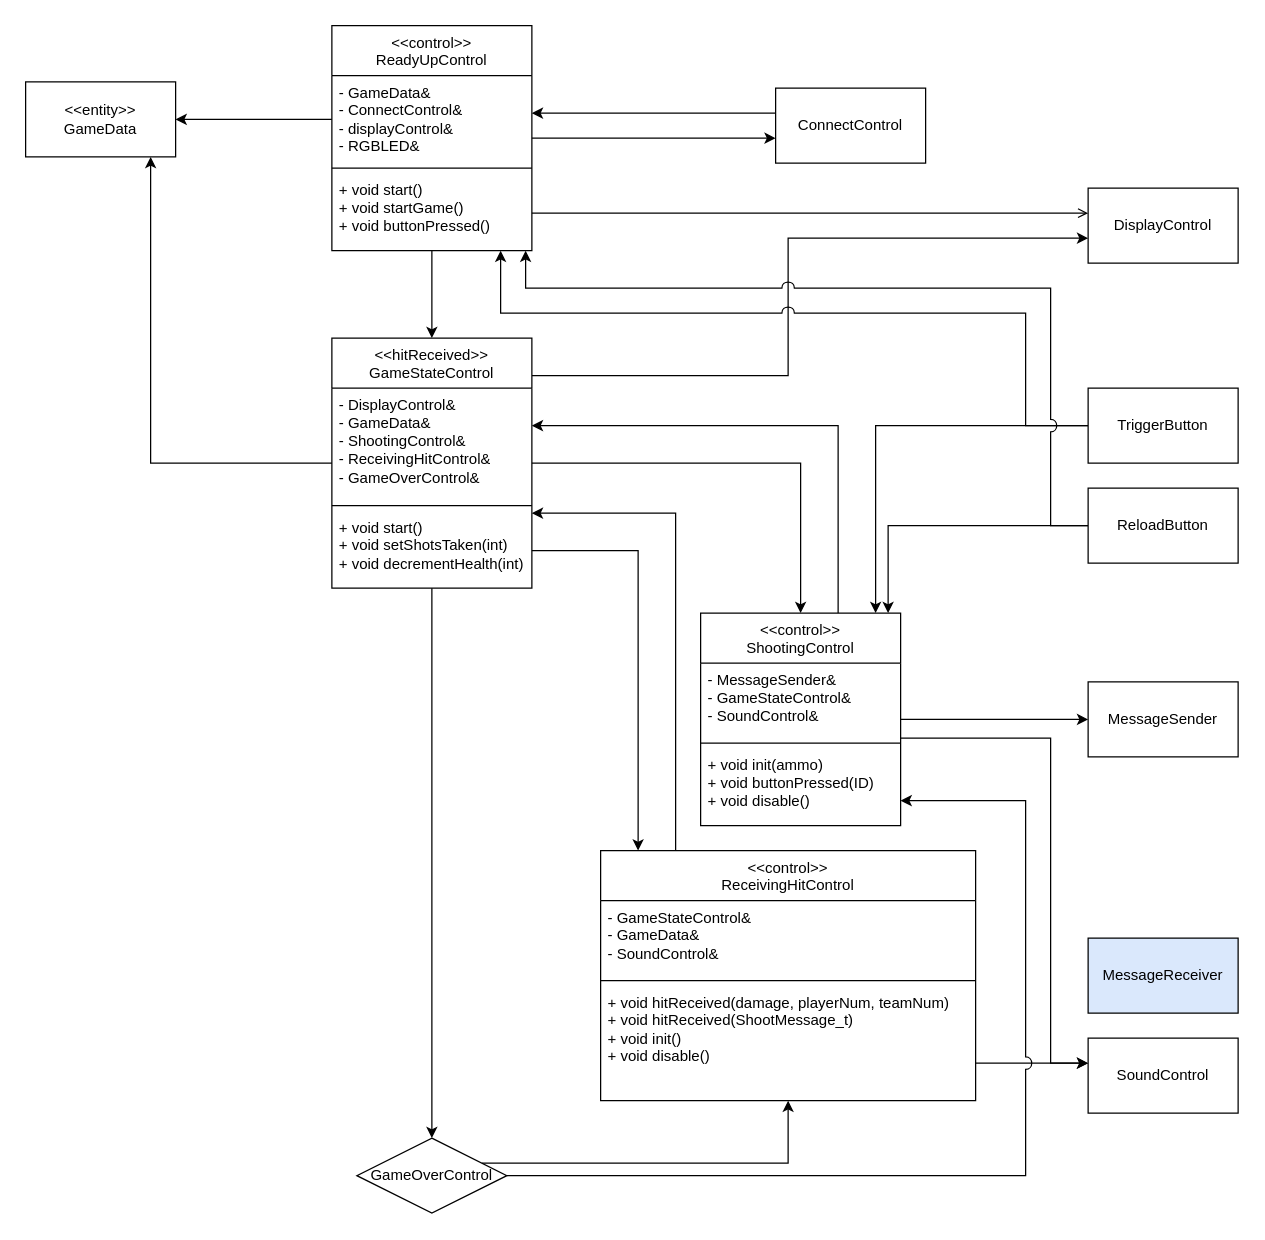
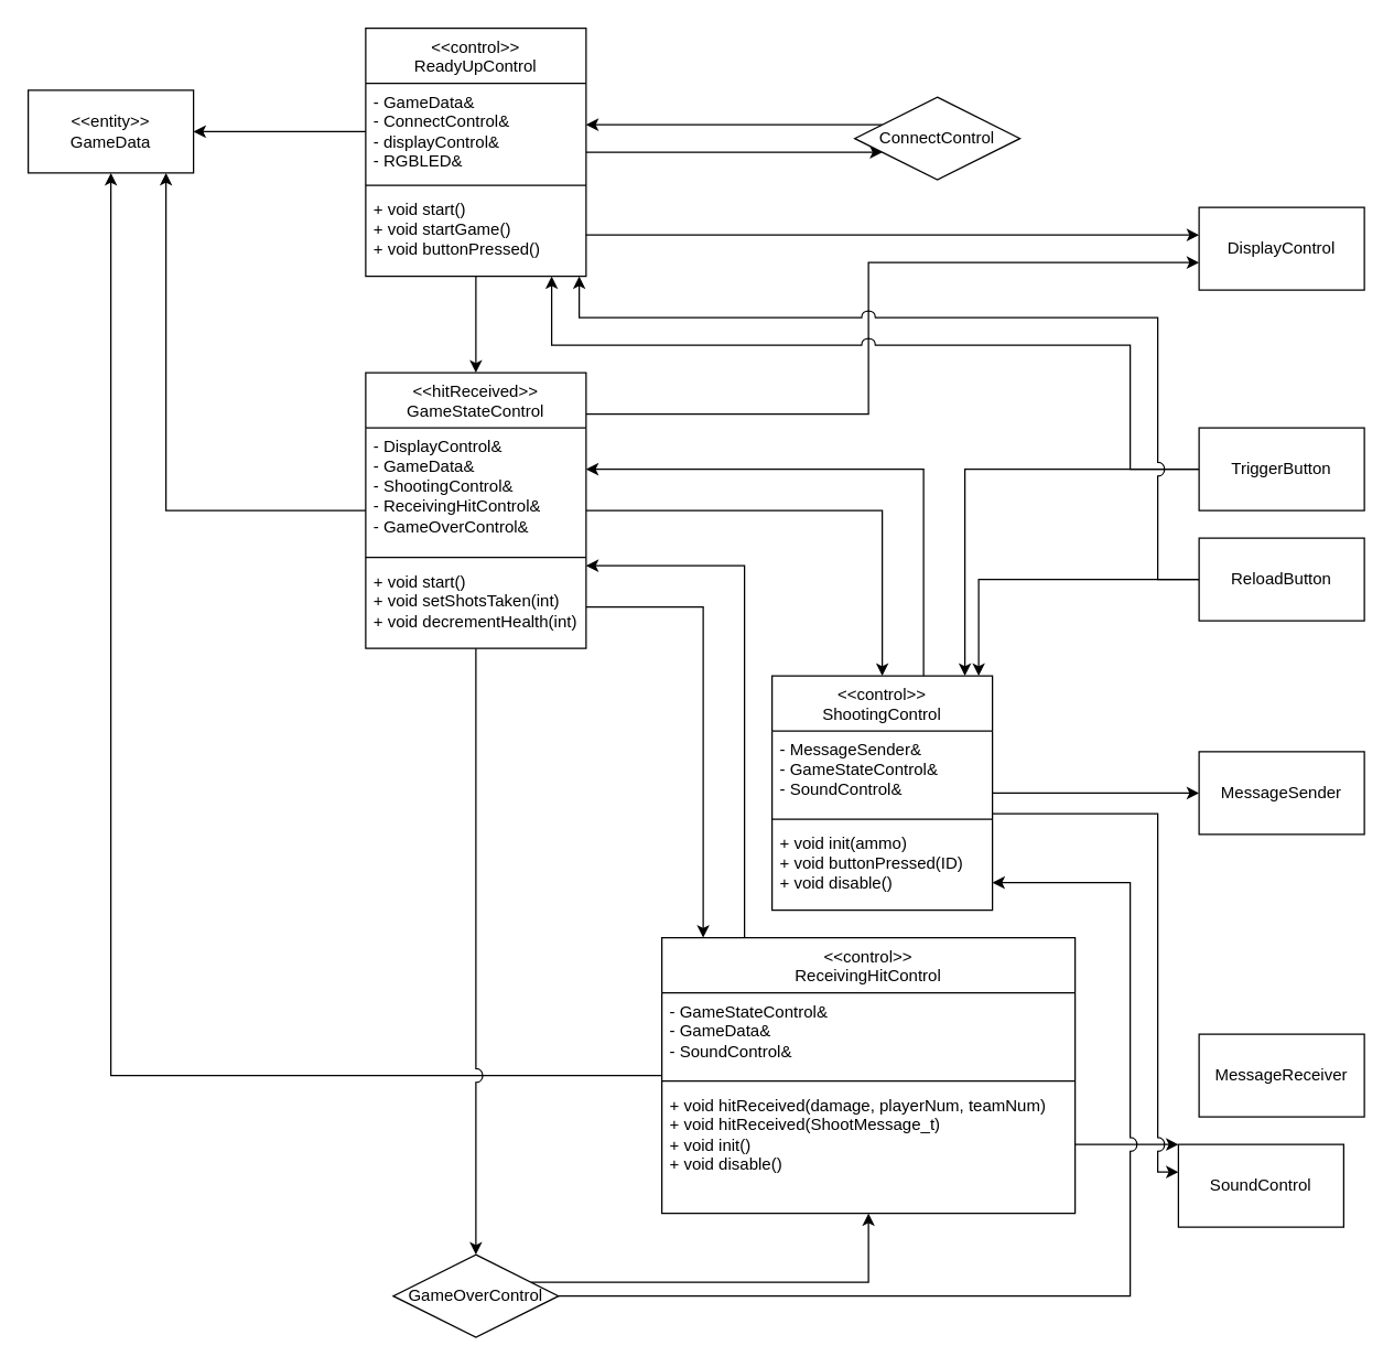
  <mxCell id="0" />
  <mxCell id="1" parent="0" />
  <mxCell id="2" style="edgeStyle=orthogonalEdgeStyle;rounded=0;orthogonalLoop=1;jettySize=auto;html=1;" parent="1" source="5" target="28" edge="1"><mxGeometry relative="1" as="geometry"><Array as="points"><mxPoint x="540" y="410" /></Array></mxGeometry></mxCell>
+ <mxCell id="3" style="edgeStyle=orthogonalEdgeStyle;rounded=0;orthogonalLoop=1;jettySize=auto;html=1;" parent="1" source="5" target="34" edge="1"><mxGeometry relative="1" as="geometry" /></mxCell>
  <mxCell id="4" style="edgeStyle=orthogonalEdgeStyle;rounded=0;orthogonalLoop=1;jettySize=auto;html=1;" parent="1" source="5" target="48" edge="1"><mxGeometry relative="1" as="geometry"><Array as="points"><mxPoint x="860" y="850" /><mxPoint x="860" y="850" /></Array></mxGeometry></mxCell>
  <mxCell id="5" value="&lt;span style=&quot;font-weight: 400;&quot;&gt;&amp;lt;&amp;lt;control&amp;gt;&amp;gt;&lt;br&gt;ReceivingHitControl&lt;br&gt;&lt;/span&gt;" style="swimlane;fontStyle=1;align=center;verticalAlign=top;childLayout=stackLayout;horizontal=1;startSize=40;horizontalStack=0;resizeParent=1;resizeParentMax=0;resizeLast=0;collapsible=1;marginBottom=0;whiteSpace=wrap;html=1;" parent="1" vertex="1"><mxGeometry x="480" y="680" width="300" height="200" as="geometry" /></mxCell>
  <mxCell id="6" value="- GameStateControl&amp;amp;&lt;br&gt;- GameData&amp;amp;&lt;br&gt;- SoundControl&amp;amp;&lt;br&gt;" style="text;strokeColor=none;fillColor=none;align=left;verticalAlign=top;spacingLeft=4;spacingRight=4;overflow=hidden;rotatable=0;points=[[0,0.5],[1,0.5]];portConstraint=eastwest;whiteSpace=wrap;html=1;" parent="5" vertex="1"><mxGeometry y="40" width="300" height="60" as="geometry" /></mxCell>
  <mxCell id="7" value="" style="line;strokeWidth=1;fillColor=none;align=left;verticalAlign=middle;spacingTop=-1;spacingLeft=3;spacingRight=3;rotatable=0;labelPosition=right;points=[];portConstraint=eastwest;strokeColor=inherit;" parent="5" vertex="1"><mxGeometry y="100" width="300" height="8" as="geometry" /></mxCell>
  <mxCell id="8" value="+ void hitReceived(damage, playerNum, teamNum)&lt;br&gt;+ void hitReceived(ShootMessage_t)&lt;br&gt;+ void init()&lt;br&gt;+ void disable()" style="text;strokeColor=none;fillColor=none;align=left;verticalAlign=top;spacingLeft=4;spacingRight=4;overflow=hidden;rotatable=0;points=[[0,0.5],[1,0.5]];portConstraint=eastwest;whiteSpace=wrap;html=1;" parent="5" vertex="1"><mxGeometry y="108" width="300" height="92" as="geometry" /></mxCell>
  <mxCell id="9" style="edgeStyle=orthogonalEdgeStyle;rounded=0;orthogonalLoop=1;jettySize=auto;html=1;" parent="1" source="12" target="28" edge="1"><mxGeometry relative="1" as="geometry" /></mxCell>
  <mxCell id="10" style="edgeStyle=orthogonalEdgeStyle;rounded=0;orthogonalLoop=1;jettySize=auto;html=1;" parent="1" source="12" target="33" edge="1"><mxGeometry relative="1" as="geometry"><Array as="points"><mxPoint x="580" y="110" /><mxPoint x="580" y="110" /></Array></mxGeometry></mxCell>
- <mxCell id="11" style="edgeStyle=orthogonalEdgeStyle;rounded=0;orthogonalLoop=1;jettySize=auto;html=1;endArrow=open;" parent="1" source="12" target="38" edge="1"><mxGeometry relative="1" as="geometry"><Array as="points"><mxPoint x="830" y="170" /><mxPoint x="830" y="170" /></Array></mxGeometry></mxCell>
+ <mxCell id="11" style="edgeStyle=orthogonalEdgeStyle;rounded=0;orthogonalLoop=1;jettySize=auto;html=1;" parent="1" source="12" target="38" edge="1"><mxGeometry relative="1" as="geometry"><Array as="points"><mxPoint x="830" y="170" /><mxPoint x="830" y="170" /></Array></mxGeometry></mxCell>
  <mxCell id="12" value="&lt;span style=&quot;font-weight: normal;&quot;&gt;&amp;lt;&amp;lt;control&amp;gt;&amp;gt;&lt;br style=&quot;border-color: var(--border-color);&quot;&gt;ReadyUpControl&lt;/span&gt;" style="swimlane;fontStyle=1;align=center;verticalAlign=top;childLayout=stackLayout;horizontal=1;startSize=40;horizontalStack=0;resizeParent=1;resizeParentMax=0;resizeLast=0;collapsible=1;marginBottom=0;whiteSpace=wrap;html=1;" parent="1" vertex="1"><mxGeometry x="265" y="20" width="160" height="180" as="geometry" /></mxCell>
  <mxCell id="13" value="- GameData&amp;amp;&lt;br&gt;- ConnectControl&amp;amp;&lt;br&gt;- displayControl&amp;amp;&lt;br&gt;- RGBLED&amp;amp;" style="text;strokeColor=none;fillColor=none;align=left;verticalAlign=top;spacingLeft=4;spacingRight=4;overflow=hidden;rotatable=0;points=[[0,0.5],[1,0.5]];portConstraint=eastwest;whiteSpace=wrap;html=1;" parent="12" vertex="1"><mxGeometry y="40" width="160" height="70" as="geometry" /></mxCell>
  <mxCell id="14" value="" style="line;strokeWidth=1;fillColor=none;align=left;verticalAlign=middle;spacingTop=-1;spacingLeft=3;spacingRight=3;rotatable=0;labelPosition=right;points=[];portConstraint=eastwest;strokeColor=inherit;" parent="12" vertex="1"><mxGeometry y="110" width="160" height="8" as="geometry" /></mxCell>
  <mxCell id="15" value="+ void start()&lt;br&gt;+ void startGame()&lt;br&gt;+ void buttonPressed()" style="text;strokeColor=none;fillColor=none;align=left;verticalAlign=top;spacingLeft=4;spacingRight=4;overflow=hidden;rotatable=0;points=[[0,0.5],[1,0.5]];portConstraint=eastwest;whiteSpace=wrap;html=1;" parent="12" vertex="1"><mxGeometry y="118" width="160" height="62" as="geometry" /></mxCell>
  <mxCell id="16" style="edgeStyle=orthogonalEdgeStyle;rounded=0;orthogonalLoop=1;jettySize=auto;html=1;" parent="1" source="19" target="36" edge="1"><mxGeometry relative="1" as="geometry" /></mxCell>
  <mxCell id="17" style="edgeStyle=orthogonalEdgeStyle;rounded=0;orthogonalLoop=1;jettySize=auto;html=1;" parent="1" source="19" target="28" edge="1"><mxGeometry relative="1" as="geometry"><Array as="points"><mxPoint x="670" y="340" /></Array></mxGeometry></mxCell>
  <mxCell id="18" style="edgeStyle=orthogonalEdgeStyle;rounded=0;orthogonalLoop=1;jettySize=auto;html=1;jumpStyle=arc;jumpSize=10;" parent="1" source="19" target="48" edge="1"><mxGeometry relative="1" as="geometry"><Array as="points"><mxPoint x="840" y="590" /><mxPoint x="840" y="850" /></Array></mxGeometry></mxCell>
  <mxCell id="19" value="&lt;span style=&quot;font-weight: normal;&quot;&gt;&amp;lt;&amp;lt;control&amp;gt;&amp;gt;&lt;br&gt;ShootingControl&lt;br&gt;&lt;/span&gt;" style="swimlane;fontStyle=1;align=center;verticalAlign=top;childLayout=stackLayout;horizontal=1;startSize=40;horizontalStack=0;resizeParent=1;resizeParentMax=0;resizeLast=0;collapsible=1;marginBottom=0;whiteSpace=wrap;html=1;" parent="1" vertex="1"><mxGeometry x="560" y="490" width="160" height="170" as="geometry" /></mxCell>
  <mxCell id="20" value="- MessageSender&amp;amp;&lt;br&gt;- GameStateControl&amp;amp;&lt;br&gt;- SoundControl&amp;amp;" style="text;strokeColor=none;fillColor=none;align=left;verticalAlign=top;spacingLeft=4;spacingRight=4;overflow=hidden;rotatable=0;points=[[0,0.5],[1,0.5]];portConstraint=eastwest;whiteSpace=wrap;html=1;" parent="19" vertex="1"><mxGeometry y="40" width="160" height="60" as="geometry" /></mxCell>
  <mxCell id="21" value="" style="line;strokeWidth=1;fillColor=none;align=left;verticalAlign=middle;spacingTop=-1;spacingLeft=3;spacingRight=3;rotatable=0;labelPosition=right;points=[];portConstraint=eastwest;strokeColor=inherit;" parent="19" vertex="1"><mxGeometry y="100" width="160" height="8" as="geometry" /></mxCell>
  <mxCell id="22" value="+ void init(ammo)&lt;br&gt;+ void buttonPressed(ID)&lt;br&gt;+ void disable()" style="text;strokeColor=none;fillColor=none;align=left;verticalAlign=top;spacingLeft=4;spacingRight=4;overflow=hidden;rotatable=0;points=[[0,0.5],[1,0.5]];portConstraint=eastwest;whiteSpace=wrap;html=1;" parent="19" vertex="1"><mxGeometry y="108" width="160" height="62" as="geometry" /></mxCell>
  <mxCell id="23" style="edgeStyle=orthogonalEdgeStyle;rounded=0;orthogonalLoop=1;jettySize=auto;html=1;" parent="1" source="28" target="34" edge="1"><mxGeometry relative="1" as="geometry"><Array as="points"><mxPoint x="120" y="370" /></Array></mxGeometry></mxCell>
  <mxCell id="24" style="edgeStyle=orthogonalEdgeStyle;rounded=0;orthogonalLoop=1;jettySize=auto;html=1;" parent="1" source="28" target="19" edge="1"><mxGeometry relative="1" as="geometry" /></mxCell>
  <mxCell id="25" style="edgeStyle=orthogonalEdgeStyle;rounded=0;orthogonalLoop=1;jettySize=auto;html=1;" parent="1" source="28" target="5" edge="1"><mxGeometry relative="1" as="geometry"><Array as="points"><mxPoint x="510" y="440" /></Array></mxGeometry></mxCell>
  <mxCell id="26" style="edgeStyle=orthogonalEdgeStyle;rounded=0;orthogonalLoop=1;jettySize=auto;html=1;" parent="1" source="28" target="38" edge="1"><mxGeometry relative="1" as="geometry"><Array as="points"><mxPoint x="630" y="300" /><mxPoint x="630" y="190" /></Array></mxGeometry></mxCell>
  <mxCell id="27" style="edgeStyle=orthogonalEdgeStyle;rounded=0;orthogonalLoop=1;jettySize=auto;html=1;jumpSize=10;jumpStyle=arc;" parent="1" source="28" target="40" edge="1"><mxGeometry relative="1" as="geometry" /></mxCell>
  <mxCell id="28" value="&lt;span style=&quot;font-weight: normal;&quot;&gt;&amp;lt;&amp;lt;hitReceived&amp;gt;&amp;gt;&lt;br&gt;GameStateControl&lt;br&gt;&lt;/span&gt;" style="swimlane;fontStyle=1;align=center;verticalAlign=top;childLayout=stackLayout;horizontal=1;startSize=40;horizontalStack=0;resizeParent=1;resizeParentMax=0;resizeLast=0;collapsible=1;marginBottom=0;whiteSpace=wrap;html=1;" parent="1" vertex="1"><mxGeometry x="265" y="270" width="160" height="200" as="geometry" /></mxCell>
  <mxCell id="29" value="- DisplayControl&amp;amp;&lt;br&gt;- GameData&amp;amp;&lt;br&gt;- ShootingControl&amp;amp;&lt;br&gt;- ReceivingHitControl&amp;amp;&lt;br&gt;- GameOverControl&amp;amp;" style="text;strokeColor=none;fillColor=none;align=left;verticalAlign=top;spacingLeft=4;spacingRight=4;overflow=hidden;rotatable=0;points=[[0,0.5],[1,0.5]];portConstraint=eastwest;whiteSpace=wrap;html=1;" parent="28" vertex="1"><mxGeometry y="40" width="160" height="90" as="geometry" /></mxCell>
  <mxCell id="30" value="" style="line;strokeWidth=1;fillColor=none;align=left;verticalAlign=middle;spacingTop=-1;spacingLeft=3;spacingRight=3;rotatable=0;labelPosition=right;points=[];portConstraint=eastwest;strokeColor=inherit;" parent="28" vertex="1"><mxGeometry y="130" width="160" height="8" as="geometry" /></mxCell>
  <mxCell id="31" value="+ void start()&lt;br&gt;+ void setShotsTaken(int)&lt;br&gt;+ void decrementHealth(int)" style="text;strokeColor=none;fillColor=none;align=left;verticalAlign=top;spacingLeft=4;spacingRight=4;overflow=hidden;rotatable=0;points=[[0,0.5],[1,0.5]];portConstraint=eastwest;whiteSpace=wrap;html=1;" parent="28" vertex="1"><mxGeometry y="138" width="160" height="62" as="geometry" /></mxCell>
  <mxCell id="32" style="edgeStyle=orthogonalEdgeStyle;rounded=0;orthogonalLoop=1;jettySize=auto;html=1;" parent="1" source="33" target="12" edge="1"><mxGeometry relative="1" as="geometry"><Array as="points"><mxPoint x="560" y="90" /><mxPoint x="560" y="90" /></Array></mxGeometry></mxCell>
- <mxCell id="33" value="ConnectControl" style="rounded=0;whiteSpace=wrap;html=1;" parent="1" vertex="1"><mxGeometry x="620" y="70" width="120" height="60" as="geometry" /></mxCell>
+ <mxCell id="33" value="ConnectControl" style="rhombus;whiteSpace=wrap;html=1;" parent="1" vertex="1"><mxGeometry x="620" y="70" width="120" height="60" as="geometry" /></mxCell>
  <mxCell id="34" value="&amp;lt;&amp;lt;entity&amp;gt;&amp;gt;&lt;br&gt;GameData" style="rounded=0;whiteSpace=wrap;html=1;" parent="1" vertex="1"><mxGeometry x="20" y="65" width="120" height="60" as="geometry" /></mxCell>
  <mxCell id="35" style="edgeStyle=orthogonalEdgeStyle;rounded=0;orthogonalLoop=1;jettySize=auto;html=1;" parent="1" source="13" target="34" edge="1"><mxGeometry relative="1" as="geometry" /></mxCell>
  <mxCell id="36" value="MessageSender" style="rounded=0;whiteSpace=wrap;html=1;" parent="1" vertex="1"><mxGeometry x="870" y="545" width="120" height="60" as="geometry" /></mxCell>
- <mxCell id="37" value="MessageReceiver" style="rounded=0;whiteSpace=wrap;html=1;fillColor=#dae8fc;" parent="1" vertex="1"><mxGeometry x="870" y="750" width="120" height="60" as="geometry" /></mxCell>
+ <mxCell id="37" value="MessageReceiver" style="rounded=0;whiteSpace=wrap;html=1;" parent="1" vertex="1"><mxGeometry x="870" y="750" width="120" height="60" as="geometry" /></mxCell>
  <mxCell id="38" value="DisplayControl" style="rounded=0;whiteSpace=wrap;html=1;" parent="1" vertex="1"><mxGeometry x="870" y="150" width="120" height="60" as="geometry" /></mxCell>
  <mxCell id="39" style="edgeStyle=orthogonalEdgeStyle;rounded=0;orthogonalLoop=1;jettySize=auto;html=1;jumpStyle=arc;jumpSize=10;" parent="1" source="40" target="19" edge="1"><mxGeometry relative="1" as="geometry"><Array as="points"><mxPoint x="820" y="940" /><mxPoint x="820" y="640" /></Array></mxGeometry></mxCell>
  <mxCell id="40" value="GameOverControl" style="rhombus;whiteSpace=wrap;html=1;" parent="1" vertex="1"><mxGeometry x="285" y="910" width="120" height="60" as="geometry" /></mxCell>
  <mxCell id="41" style="edgeStyle=orthogonalEdgeStyle;rounded=0;orthogonalLoop=1;jettySize=auto;html=1;" parent="1" source="40" target="5" edge="1"><mxGeometry relative="1" as="geometry"><Array as="points"><mxPoint x="630" y="930" /></Array></mxGeometry></mxCell>
  <mxCell id="42" style="edgeStyle=orthogonalEdgeStyle;rounded=0;orthogonalLoop=1;jettySize=auto;html=1;" parent="1" source="44" target="19" edge="1"><mxGeometry relative="1" as="geometry"><Array as="points"><mxPoint x="700" y="340" /></Array></mxGeometry></mxCell>
  <mxCell id="43" style="edgeStyle=orthogonalEdgeStyle;rounded=0;orthogonalLoop=1;jettySize=auto;html=1;jumpStyle=arc;jumpSize=10;" parent="1" source="44" target="12" edge="1"><mxGeometry relative="1" as="geometry"><Array as="points"><mxPoint x="820" y="340" /><mxPoint x="820" y="250" /><mxPoint x="400" y="250" /></Array></mxGeometry></mxCell>
  <mxCell id="44" value="TriggerButton" style="rounded=0;whiteSpace=wrap;html=1;" parent="1" vertex="1"><mxGeometry x="870" y="310" width="120" height="60" as="geometry" /></mxCell>
  <mxCell id="45" style="edgeStyle=orthogonalEdgeStyle;rounded=0;orthogonalLoop=1;jettySize=auto;html=1;" parent="1" source="47" target="19" edge="1"><mxGeometry relative="1" as="geometry"><Array as="points"><mxPoint x="710" y="420" /></Array></mxGeometry></mxCell>
  <mxCell id="46" style="edgeStyle=orthogonalEdgeStyle;rounded=0;orthogonalLoop=1;jettySize=auto;html=1;jumpStyle=arc;jumpSize=10;" parent="1" source="47" target="12" edge="1"><mxGeometry relative="1" as="geometry"><Array as="points"><mxPoint x="840" y="420" /><mxPoint x="840" y="230" /><mxPoint x="420" y="230" /></Array></mxGeometry></mxCell>
  <mxCell id="47" value="ReloadButton" style="rounded=0;whiteSpace=wrap;html=1;" parent="1" vertex="1"><mxGeometry x="870" y="390" width="120" height="60" as="geometry" /></mxCell>
- <mxCell id="48" value="SoundControl" style="rounded=0;whiteSpace=wrap;html=1;" parent="1" vertex="1"><mxGeometry x="870" y="830" width="120" height="60" as="geometry" /></mxCell>
+ <mxCell id="48" value="SoundControl" style="rounded=0;whiteSpace=wrap;html=1;" parent="1" vertex="1"><mxGeometry x="855" y="830" width="120" height="60" as="geometry" /></mxCell>
